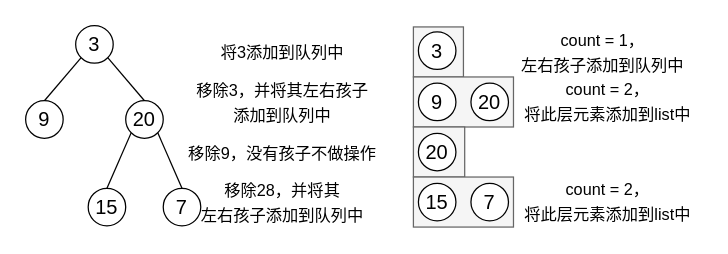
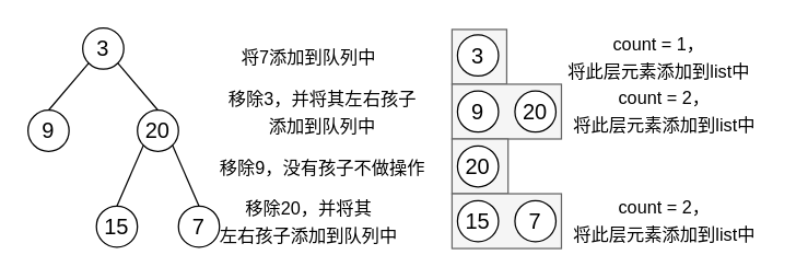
  <mxCell id="0" />
  <mxCell id="1" parent="0" />
  <mxCell id="2" style="rounded=0;orthogonalLoop=1;jettySize=auto;html=1;exitX=0;exitY=1;exitDx=0;exitDy=0;entryX=0.5;entryY=0;entryDx=0;entryDy=0;fontSize=16;endArrow=none;endFill=0;" edge="1" parent="1" source="4" target="5"><mxGeometry relative="1" as="geometry" /></mxCell>
  <mxCell id="3" style="edgeStyle=none;rounded=0;orthogonalLoop=1;jettySize=auto;html=1;exitX=1;exitY=1;exitDx=0;exitDy=0;entryX=0.5;entryY=0;entryDx=0;entryDy=0;endArrow=none;endFill=0;fontSize=16;" edge="1" parent="1" source="4" target="8"><mxGeometry relative="1" as="geometry" /></mxCell>
  <mxCell id="4" value="3" style="ellipse;whiteSpace=wrap;html=1;aspect=fixed;fontSize=16;" vertex="1" parent="1"><mxGeometry x="60" y="20" width="30" height="30" as="geometry" /></mxCell>
  <mxCell id="5" value="9" style="ellipse;whiteSpace=wrap;html=1;aspect=fixed;fontSize=16;" vertex="1" parent="1"><mxGeometry x="20" y="80" width="30" height="30" as="geometry" /></mxCell>
  <mxCell id="6" style="edgeStyle=none;rounded=0;orthogonalLoop=1;jettySize=auto;html=1;exitX=0;exitY=1;exitDx=0;exitDy=0;entryX=0.5;entryY=0;entryDx=0;entryDy=0;endArrow=none;endFill=0;fontSize=16;" edge="1" parent="1" source="8" target="9"><mxGeometry relative="1" as="geometry" /></mxCell>
  <mxCell id="7" style="edgeStyle=none;rounded=0;orthogonalLoop=1;jettySize=auto;html=1;exitX=1;exitY=1;exitDx=0;exitDy=0;entryX=0.5;entryY=0;entryDx=0;entryDy=0;endArrow=none;endFill=0;fontSize=16;" edge="1" parent="1" source="8" target="10"><mxGeometry relative="1" as="geometry" /></mxCell>
  <mxCell id="8" value="20" style="ellipse;whiteSpace=wrap;html=1;aspect=fixed;fontSize=16;" vertex="1" parent="1"><mxGeometry x="100" y="80" width="30" height="30" as="geometry" /></mxCell>
  <mxCell id="9" value="15" style="ellipse;whiteSpace=wrap;html=1;aspect=fixed;fontSize=16;" vertex="1" parent="1"><mxGeometry x="70" y="150" width="30" height="30" as="geometry" /></mxCell>
  <mxCell id="10" value="7" style="ellipse;whiteSpace=wrap;html=1;aspect=fixed;fontSize=16;" vertex="1" parent="1"><mxGeometry x="130" y="150" width="30" height="30" as="geometry" /></mxCell>
  <mxCell id="11" value="" style="rounded=0;whiteSpace=wrap;html=1;fontSize=16;fillColor=#f5f5f5;strokeColor=#666666;fontColor=#333333;" vertex="1" parent="1"><mxGeometry x="330" y="21" width="40" height="40" as="geometry" /></mxCell>
  <mxCell id="12" value="3" style="ellipse;whiteSpace=wrap;html=1;aspect=fixed;fontSize=16;" vertex="1" parent="1"><mxGeometry x="334" y="25" width="30" height="30" as="geometry" /></mxCell>
- <mxCell id="13" value="&lt;font style=&quot;font-size: 13px&quot;&gt;将3添加到队列中&lt;/font&gt;" style="text;html=1;align=center;verticalAlign=middle;resizable=0;points=[];autosize=1;fontSize=16;" vertex="1" parent="1"><mxGeometry x="170" y="30" width="110" height="20" as="geometry" /></mxCell>
- <mxCell id="14" value="&lt;font style=&quot;font-size: 13px&quot;&gt;移除3，并将其左右孩子&lt;br&gt;添加到队列中&lt;/font&gt;" style="text;html=1;align=center;verticalAlign=middle;resizable=0;points=[];autosize=1;fontSize=16;" vertex="1" parent="1"><mxGeometry x="150" y="61" width="150" height="40" as="geometry" /></mxCell>
+ <mxCell id="13" value="&lt;font style=&quot;font-size: 13px&quot;&gt;将7添加到队列中&lt;/font&gt;" style="text;html=1;align=center;verticalAlign=middle;resizable=0;points=[];autosize=1;fontSize=16;" vertex="1" parent="1"><mxGeometry x="170" y="30" width="110" height="20" as="geometry" /></mxCell>
+ <mxCell id="14" value="&lt;font style=&quot;font-size: 13px&quot;&gt;移除3，并将其左右孩子&lt;br&gt;添加到队列中&lt;/font&gt;" style="text;html=1;align=center;verticalAlign=middle;resizable=0;points=[];autosize=1;fontSize=16;" vertex="1" parent="1"><mxGeometry x="160" y="61" width="150" height="40" as="geometry" /></mxCell>
  <mxCell id="15" value="" style="rounded=0;whiteSpace=wrap;html=1;fontSize=16;fillColor=#f5f5f5;strokeColor=#666666;fontColor=#333333;" vertex="1" parent="1"><mxGeometry x="330" y="61" width="80" height="40" as="geometry" /></mxCell>
  <mxCell id="16" value="9" style="ellipse;whiteSpace=wrap;html=1;aspect=fixed;fontSize=16;" vertex="1" parent="1"><mxGeometry x="334" y="66" width="30" height="30" as="geometry" /></mxCell>
  <mxCell id="17" value="20" style="ellipse;whiteSpace=wrap;html=1;aspect=fixed;fontSize=16;" vertex="1" parent="1"><mxGeometry x="376" y="66" width="30" height="30" as="geometry" /></mxCell>
- <mxCell id="18" value="&lt;span style=&quot;font-size: 13px&quot;&gt;count = 1，&lt;br&gt;左右孩子添加到队列中&lt;/span&gt;" style="text;html=1;align=center;verticalAlign=middle;resizable=0;points=[];autosize=1;fontSize=16;" vertex="1" parent="1"><mxGeometry x="406" y="21" width="150" height="40" as="geometry" /></mxCell>
+ <mxCell id="18" value="&lt;span style=&quot;font-size: 13px&quot;&gt;count = 1，&lt;br&gt;将此层元素添加到list中&lt;/span&gt;" style="text;html=1;align=center;verticalAlign=middle;resizable=0;points=[];autosize=1;fontSize=16;" vertex="1" parent="1"><mxGeometry x="406" y="21" width="150" height="40" as="geometry" /></mxCell>
  <mxCell id="19" value="&lt;span style=&quot;font-size: 13px&quot;&gt;count = 2，&lt;br&gt;将此层元素添加到list中&lt;/span&gt;" style="text;html=1;align=center;verticalAlign=middle;resizable=0;points=[];autosize=1;fontSize=16;" vertex="1" parent="1"><mxGeometry x="410" y="60" width="150" height="40" as="geometry" /></mxCell>
- <mxCell id="20" value="&lt;font style=&quot;font-size: 13px&quot;&gt;移除9，没有孩子不做操作&lt;/font&gt;" style="text;html=1;align=center;verticalAlign=middle;resizable=0;points=[];autosize=1;fontSize=16;" vertex="1" parent="1"><mxGeometry x="140" y="111" width="170" height="20" as="geometry" /></mxCell>
+ <mxCell id="20" value="&lt;font style=&quot;font-size: 13px&quot;&gt;移除9，没有孩子不做操作&lt;/font&gt;" style="text;html=1;align=center;verticalAlign=middle;resizable=0;points=[];autosize=1;fontSize=16;" vertex="1" parent="1"><mxGeometry x="150" y="111" width="170" height="20" as="geometry" /></mxCell>
  <mxCell id="21" value="" style="rounded=0;whiteSpace=wrap;html=1;fontSize=16;fillColor=#f5f5f5;strokeColor=#666666;fontColor=#333333;" vertex="1" parent="1"><mxGeometry x="330" y="101" width="41" height="40" as="geometry" /></mxCell>
  <mxCell id="22" value="20" style="ellipse;whiteSpace=wrap;html=1;aspect=fixed;fontSize=16;" vertex="1" parent="1"><mxGeometry x="334" y="106" width="30" height="30" as="geometry" /></mxCell>
- <mxCell id="23" value="&lt;font style=&quot;font-size: 13px&quot;&gt;移除28，并将其&lt;br&gt;左右孩子添加到队列中&lt;/font&gt;" style="text;html=1;align=center;verticalAlign=middle;resizable=0;points=[];autosize=1;fontSize=16;" vertex="1" parent="1"><mxGeometry x="150" y="141" width="150" height="40" as="geometry" /></mxCell>
+ <mxCell id="23" value="&lt;font style=&quot;font-size: 13px&quot;&gt;移除20，并将其&lt;br&gt;左右孩子添加到队列中&lt;/font&gt;" style="text;html=1;align=center;verticalAlign=middle;resizable=0;points=[];autosize=1;fontSize=16;" vertex="1" parent="1"><mxGeometry x="150" y="141" width="150" height="40" as="geometry" /></mxCell>
  <mxCell id="24" value="" style="rounded=0;whiteSpace=wrap;html=1;fontSize=16;fillColor=#f5f5f5;strokeColor=#666666;fontColor=#333333;" vertex="1" parent="1"><mxGeometry x="330" y="141" width="80" height="40" as="geometry" /></mxCell>
  <mxCell id="25" value="15" style="ellipse;whiteSpace=wrap;html=1;aspect=fixed;fontSize=16;" vertex="1" parent="1"><mxGeometry x="334" y="146" width="30" height="30" as="geometry" /></mxCell>
  <mxCell id="26" value="7" style="ellipse;whiteSpace=wrap;html=1;aspect=fixed;fontSize=16;" vertex="1" parent="1"><mxGeometry x="376" y="146" width="30" height="30" as="geometry" /></mxCell>
  <mxCell id="27" value="&lt;span style=&quot;font-size: 13px&quot;&gt;count = 2，&lt;br&gt;将此层元素添加到list中&lt;/span&gt;" style="text;html=1;align=center;verticalAlign=middle;resizable=0;points=[];autosize=1;fontSize=16;" vertex="1" parent="1"><mxGeometry x="410" y="140" width="150" height="40" as="geometry" /></mxCell>
